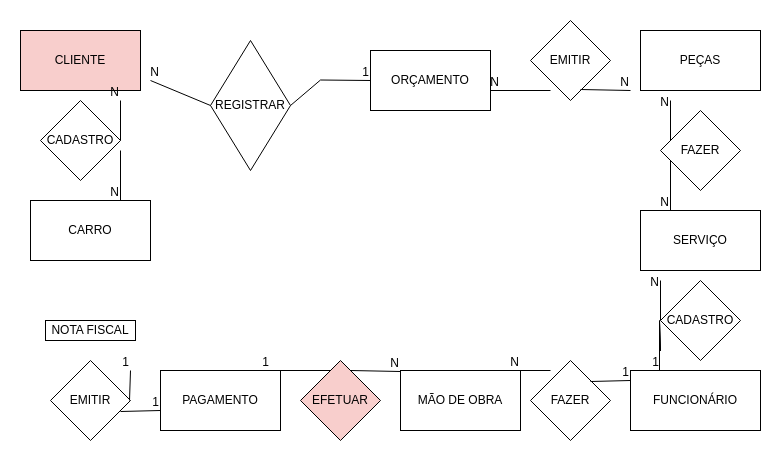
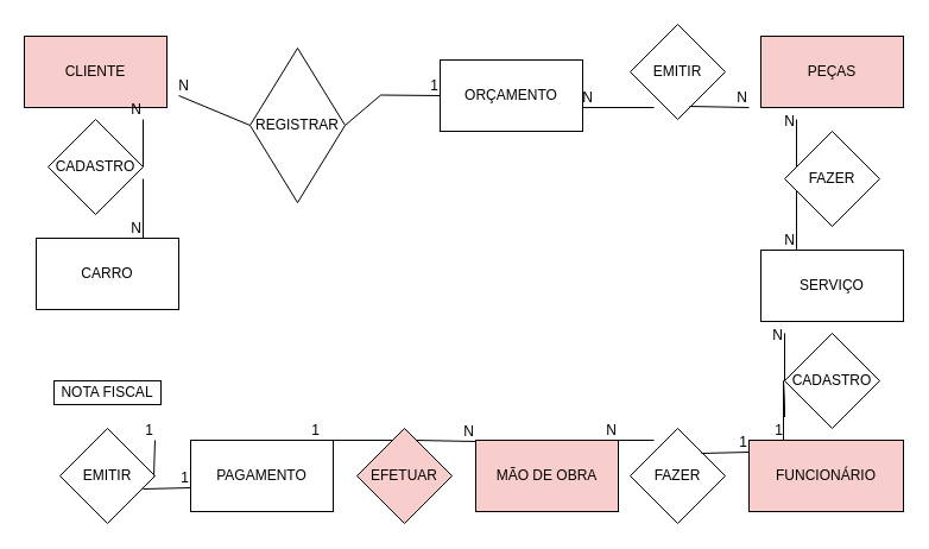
  <mxCell id="0" />
  <mxCell id="1" parent="0" />
- <mxCell id="2" value="PEÇAS" style="rounded=0;whiteSpace=wrap;html=1;" parent="1" vertex="1"><mxGeometry x="640" y="30" width="120" height="60" as="geometry" /></mxCell>
+ <mxCell id="2" value="PEÇAS" style="rounded=0;whiteSpace=wrap;html=1;fillColor=#f8cecc;" parent="1" vertex="1"><mxGeometry x="640" y="30" width="120" height="60" as="geometry" /></mxCell>
  <mxCell id="3" value="SERVIÇO" style="rounded=0;whiteSpace=wrap;html=1;" parent="1" vertex="1"><mxGeometry x="640" y="210" width="120" height="60" as="geometry" /></mxCell>
  <mxCell id="4" value="REGISTRAR" style="rhombus;whiteSpace=wrap;html=1;" parent="1" vertex="1"><mxGeometry x="210" y="40" width="80" height="130" as="geometry" /></mxCell>
  <mxCell id="5" value="" style="endArrow=none;html=1;rounded=0;exitX=0;exitY=0.5;exitDx=0;exitDy=0;" parent="1" source="4" edge="1"><mxGeometry relative="1" as="geometry"><mxPoint x="200" y="80" as="sourcePoint" /><mxPoint x="150" y="80" as="targetPoint" /></mxGeometry></mxCell>
  <mxCell id="6" value="N" style="resizable=0;html=1;whiteSpace=wrap;align=right;verticalAlign=bottom;" parent="5" connectable="0" vertex="1"><mxGeometry x="1" relative="1" as="geometry"><mxPoint x="10" as="offset" /></mxGeometry></mxCell>
  <mxCell id="7" value="" style="endArrow=none;html=1;rounded=0;exitX=1;exitY=0.5;exitDx=0;exitDy=0;exitPerimeter=0;" parent="1" source="4" edge="1"><mxGeometry relative="1" as="geometry"><mxPoint x="300" y="80" as="sourcePoint" /><mxPoint x="370" y="80" as="targetPoint" /><Array as="points"><mxPoint x="320" y="79.5" /></Array></mxGeometry></mxCell>
  <mxCell id="8" value="1" style="resizable=0;html=1;whiteSpace=wrap;align=right;verticalAlign=bottom;" parent="7" connectable="0" vertex="1"><mxGeometry x="1" relative="1" as="geometry" /></mxCell>
  <mxCell id="9" value="FAZER" style="rhombus;whiteSpace=wrap;html=1;" parent="1" vertex="1"><mxGeometry x="660" y="110" width="80" height="80" as="geometry" /></mxCell>
  <mxCell id="10" value="ORÇAMENTO" style="rounded=0;whiteSpace=wrap;html=1;" parent="1" vertex="1"><mxGeometry x="370" y="50" width="120" height="60" as="geometry" /></mxCell>
  <mxCell id="11" value="CADASTRO" style="rhombus;whiteSpace=wrap;html=1;" parent="1" vertex="1"><mxGeometry x="40" y="100" width="80" height="80" as="geometry" /></mxCell>
  <mxCell id="12" value="CARRO" style="rounded=0;whiteSpace=wrap;html=1;" parent="1" vertex="1"><mxGeometry x="30" y="200" width="120" height="60" as="geometry" /></mxCell>
  <mxCell id="13" value="CLIENTE" style="rounded=0;whiteSpace=wrap;html=1;fillColor=#f8cecc;" parent="1" vertex="1"><mxGeometry x="20" y="30" width="120" height="60" as="geometry" /></mxCell>
  <mxCell id="14" value="CADASTRO" style="rhombus;whiteSpace=wrap;html=1;" parent="1" vertex="1"><mxGeometry x="660" y="280" width="80" height="80" as="geometry" /></mxCell>
- <mxCell id="15" value="FUNCIONÁRIO" style="rounded=0;whiteSpace=wrap;html=1;" parent="1" vertex="1"><mxGeometry x="630" y="370" width="130" height="60" as="geometry" /></mxCell>
- <mxCell id="16" value="MÃO DE OBRA" style="rounded=0;whiteSpace=wrap;html=1;" parent="1" vertex="1"><mxGeometry x="400" y="370" width="120" height="60" as="geometry" /></mxCell>
+ <mxCell id="15" value="FUNCIONÁRIO" style="rounded=0;whiteSpace=wrap;html=1;fillColor=#f8cecc;" parent="1" vertex="1"><mxGeometry x="630" y="370" width="130" height="60" as="geometry" /></mxCell>
+ <mxCell id="16" value="MÃO DE OBRA" style="rounded=0;whiteSpace=wrap;html=1;fillColor=#f8cecc;" parent="1" vertex="1"><mxGeometry x="400" y="370" width="120" height="60" as="geometry" /></mxCell>
  <mxCell id="17" value="EFETUAR" style="rhombus;whiteSpace=wrap;html=1;fillColor=#f8cecc;" parent="1" vertex="1"><mxGeometry x="300" y="360" width="80" height="80" as="geometry" /></mxCell>
  <mxCell id="18" value="PAGAMENTO" style="rounded=0;whiteSpace=wrap;html=1;" parent="1" vertex="1"><mxGeometry x="160" y="370" width="120" height="60" as="geometry" /></mxCell>
  <mxCell id="19" value="EMITIR" style="rhombus;whiteSpace=wrap;html=1;" parent="1" vertex="1"><mxGeometry x="530" y="20" width="80" height="80" as="geometry" /></mxCell>
  <mxCell id="20" value="FAZER" style="rhombus;whiteSpace=wrap;html=1;" parent="1" vertex="1"><mxGeometry x="530" y="360" width="80" height="80" as="geometry" /></mxCell>
  <mxCell id="21" value="EMITIR" style="rhombus;whiteSpace=wrap;html=1;" parent="1" vertex="1"><mxGeometry x="50" y="360" width="80" height="80" as="geometry" /></mxCell>
  <mxCell id="22" value="NOTA FISCAL" style="rounded=0;whiteSpace=wrap;html=1;" parent="1" vertex="1"><mxGeometry x="45" y="320" width="90" height="20" as="geometry" /></mxCell>
  <mxCell id="23" value="" style="endArrow=none;html=1;rounded=0;" parent="1" edge="1"><mxGeometry relative="1" as="geometry"><mxPoint x="580" y="89" as="sourcePoint" /><mxPoint x="630" y="90" as="targetPoint" /></mxGeometry></mxCell>
  <mxCell id="24" value="N" style="resizable=0;html=1;whiteSpace=wrap;align=right;verticalAlign=bottom;" parent="23" connectable="0" vertex="1"><mxGeometry x="1" relative="1" as="geometry" /></mxCell>
  <mxCell id="25" value="" style="endArrow=none;html=1;rounded=0;" parent="1" edge="1"><mxGeometry relative="1" as="geometry"><mxPoint x="550" y="90" as="sourcePoint" /><mxPoint x="490" y="90" as="targetPoint" /></mxGeometry></mxCell>
  <mxCell id="26" value="N" style="resizable=0;html=1;whiteSpace=wrap;align=right;verticalAlign=bottom;" parent="25" connectable="0" vertex="1"><mxGeometry x="1" relative="1" as="geometry"><mxPoint x="10" as="offset" /></mxGeometry></mxCell>
  <mxCell id="27" value="" style="endArrow=none;html=1;rounded=0;" parent="1" edge="1"><mxGeometry relative="1" as="geometry"><mxPoint x="120" y="140" as="sourcePoint" /><mxPoint x="120" y="100" as="targetPoint" /></mxGeometry></mxCell>
  <mxCell id="28" value="N" style="resizable=0;html=1;whiteSpace=wrap;align=right;verticalAlign=bottom;" parent="27" connectable="0" vertex="1"><mxGeometry x="1" relative="1" as="geometry" /></mxCell>
  <mxCell id="29" value="" style="endArrow=none;html=1;rounded=0;" parent="1" edge="1"><mxGeometry relative="1" as="geometry"><mxPoint x="120" y="150" as="sourcePoint" /><mxPoint x="120" y="200" as="targetPoint" /></mxGeometry></mxCell>
  <mxCell id="30" value="N" style="resizable=0;html=1;whiteSpace=wrap;align=right;verticalAlign=bottom;" parent="29" connectable="0" vertex="1"><mxGeometry x="1" relative="1" as="geometry" /></mxCell>
  <mxCell id="31" value="" style="endArrow=none;html=1;rounded=0;" parent="1" edge="1"><mxGeometry relative="1" as="geometry"><mxPoint x="670" y="140" as="sourcePoint" /><mxPoint x="670" y="100" as="targetPoint" /></mxGeometry></mxCell>
  <mxCell id="32" value="N" style="resizable=0;html=1;whiteSpace=wrap;align=right;verticalAlign=bottom;" parent="31" connectable="0" vertex="1"><mxGeometry x="1" relative="1" as="geometry"><mxPoint y="10" as="offset" /></mxGeometry></mxCell>
  <mxCell id="33" value="" style="endArrow=none;html=1;rounded=0;" parent="1" edge="1"><mxGeometry relative="1" as="geometry"><mxPoint x="670" y="160" as="sourcePoint" /><mxPoint x="670" y="210" as="targetPoint" /></mxGeometry></mxCell>
  <mxCell id="34" value="N" style="resizable=0;html=1;whiteSpace=wrap;align=right;verticalAlign=bottom;" parent="33" connectable="0" vertex="1"><mxGeometry x="1" relative="1" as="geometry" /></mxCell>
  <mxCell id="35" value="" style="endArrow=none;html=1;rounded=0;" parent="1" edge="1"><mxGeometry relative="1" as="geometry"><mxPoint x="659" y="320.5" as="sourcePoint" /><mxPoint x="659" y="370" as="targetPoint" /><Array as="points"><mxPoint x="660" y="350.5" /><mxPoint x="659" y="320" /></Array></mxGeometry></mxCell>
  <mxCell id="36" value="1" style="resizable=0;html=1;whiteSpace=wrap;align=right;verticalAlign=bottom;" parent="35" connectable="0" vertex="1"><mxGeometry x="1" relative="1" as="geometry"><mxPoint x="1" as="offset" /></mxGeometry></mxCell>
  <mxCell id="37" value="" style="endArrow=none;html=1;rounded=0;" parent="1" edge="1"><mxGeometry relative="1" as="geometry"><mxPoint x="660" y="320" as="sourcePoint" /><mxPoint x="660" y="280" as="targetPoint" /></mxGeometry></mxCell>
  <mxCell id="38" value="N" style="resizable=0;html=1;whiteSpace=wrap;align=right;verticalAlign=bottom;" parent="37" connectable="0" vertex="1"><mxGeometry x="1" relative="1" as="geometry"><mxPoint y="10" as="offset" /></mxGeometry></mxCell>
  <mxCell id="39" value="" style="endArrow=none;html=1;rounded=0;" parent="1" edge="1"><mxGeometry relative="1" as="geometry"><mxPoint x="590" y="381" as="sourcePoint" /><mxPoint x="630" y="380" as="targetPoint" /><Array as="points" /></mxGeometry></mxCell>
  <mxCell id="40" value="1" style="resizable=0;html=1;whiteSpace=wrap;align=right;verticalAlign=bottom;" parent="39" connectable="0" vertex="1"><mxGeometry x="1" relative="1" as="geometry" /></mxCell>
  <mxCell id="41" value="" style="endArrow=none;html=1;rounded=0;" parent="1" edge="1"><mxGeometry relative="1" as="geometry"><mxPoint x="550" y="370" as="sourcePoint" /><mxPoint x="510" y="370" as="targetPoint" /></mxGeometry></mxCell>
  <mxCell id="42" value="N" style="resizable=0;html=1;whiteSpace=wrap;align=right;verticalAlign=bottom;" parent="41" connectable="0" vertex="1"><mxGeometry x="1" relative="1" as="geometry"><mxPoint x="10" as="offset" /></mxGeometry></mxCell>
  <mxCell id="43" value="" style="endArrow=none;html=1;rounded=0;" parent="1" edge="1"><mxGeometry relative="1" as="geometry"><mxPoint x="350" y="370" as="sourcePoint" /><mxPoint x="400" y="371" as="targetPoint" /></mxGeometry></mxCell>
  <mxCell id="44" value="N" style="resizable=0;html=1;whiteSpace=wrap;align=right;verticalAlign=bottom;" parent="43" connectable="0" vertex="1"><mxGeometry x="1" relative="1" as="geometry" /></mxCell>
  <mxCell id="45" value="" style="endArrow=none;html=1;rounded=0;exitX=1;exitY=0.5;exitDx=0;exitDy=0;exitPerimeter=0;" parent="1" edge="1"><mxGeometry relative="1" as="geometry"><mxPoint x="330" y="370" as="sourcePoint" /><mxPoint x="270" y="370" as="targetPoint" /><Array as="points" /></mxGeometry></mxCell>
  <mxCell id="46" value="1" style="resizable=0;html=1;whiteSpace=wrap;align=right;verticalAlign=bottom;" parent="45" connectable="0" vertex="1"><mxGeometry x="1" relative="1" as="geometry" /></mxCell>
  <mxCell id="47" value="" style="endArrow=none;html=1;rounded=0;" parent="1" edge="1"><mxGeometry relative="1" as="geometry"><mxPoint x="129" y="400" as="sourcePoint" /><mxPoint x="130" y="370" as="targetPoint" /><Array as="points" /></mxGeometry></mxCell>
  <mxCell id="48" value="1" style="resizable=0;html=1;whiteSpace=wrap;align=right;verticalAlign=bottom;" parent="47" connectable="0" vertex="1"><mxGeometry x="1" relative="1" as="geometry" /></mxCell>
  <mxCell id="49" value="" style="endArrow=none;html=1;rounded=0;" parent="1" edge="1"><mxGeometry relative="1" as="geometry"><mxPoint x="120" y="411" as="sourcePoint" /><mxPoint x="160" y="410" as="targetPoint" /><Array as="points" /></mxGeometry></mxCell>
  <mxCell id="50" value="1" style="resizable=0;html=1;whiteSpace=wrap;align=right;verticalAlign=bottom;" parent="49" connectable="0" vertex="1"><mxGeometry x="1" relative="1" as="geometry" /></mxCell>
